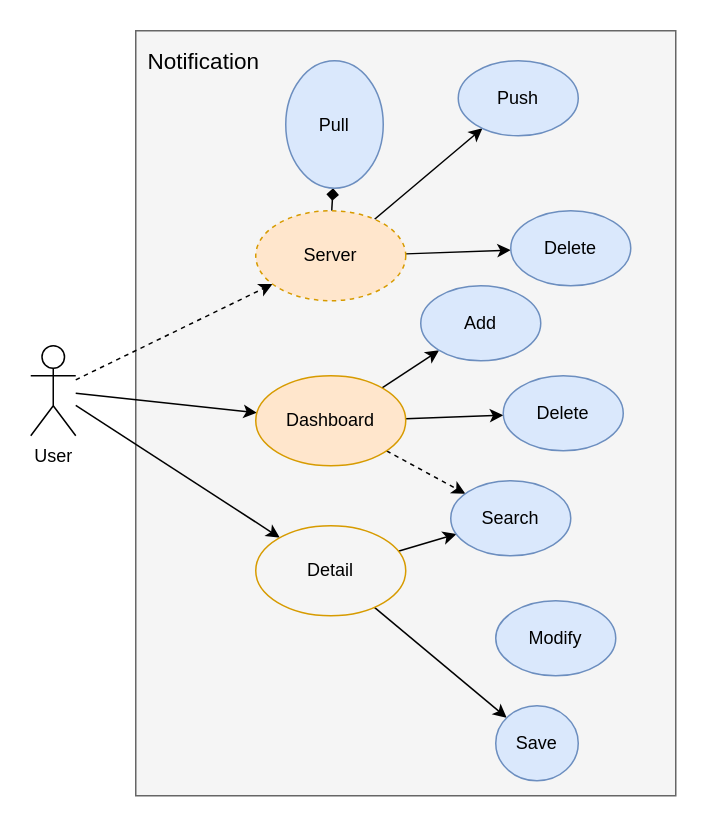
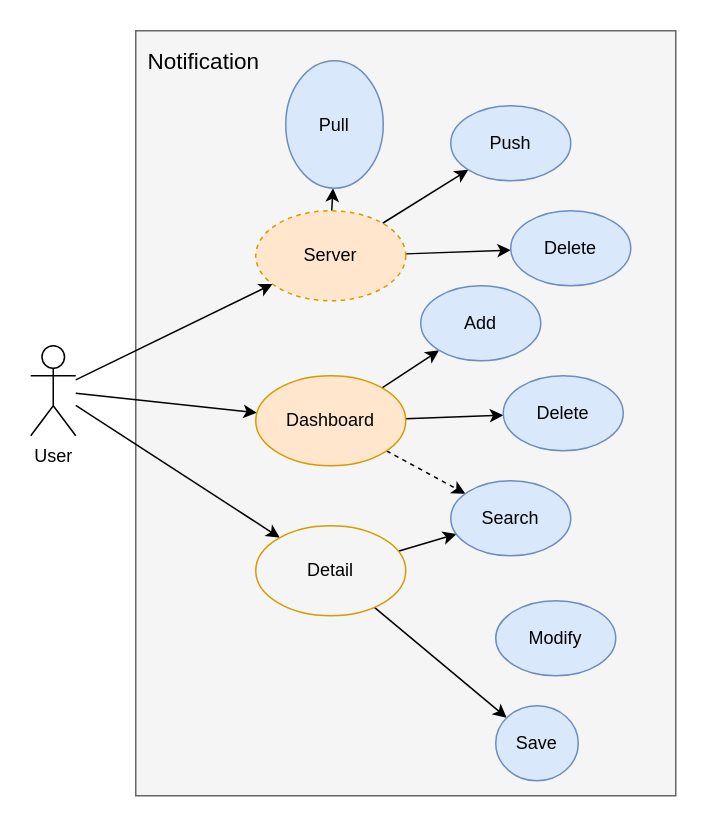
  <mxCell id="0" />
  <mxCell id="1" parent="0" />
  <mxCell id="2" value="" style="rounded=0;whiteSpace=wrap;html=1;fillColor=#f5f5f5;fontColor=#333333;strokeColor=#666666;" vertex="1" parent="1"><mxGeometry x="90" y="20" width="360" height="510" as="geometry" /></mxCell>
  <mxCell id="3" style="edgeStyle=none;rounded=0;orthogonalLoop=1;jettySize=auto;html=1;" edge="1" parent="1" source="6" target="10"><mxGeometry relative="1" as="geometry" /></mxCell>
  <mxCell id="4" style="edgeStyle=none;rounded=0;orthogonalLoop=1;jettySize=auto;html=1;" edge="1" parent="1" source="6" target="13"><mxGeometry relative="1" as="geometry" /></mxCell>
- <mxCell id="5" style="edgeStyle=none;rounded=0;orthogonalLoop=1;jettySize=auto;html=1;dashed=1;" edge="1" parent="1" source="6" target="22"><mxGeometry relative="1" as="geometry" /></mxCell>
+ <mxCell id="5" style="edgeStyle=none;rounded=0;orthogonalLoop=1;jettySize=auto;html=1;" edge="1" parent="1" source="6" target="22"><mxGeometry relative="1" as="geometry" /></mxCell>
  <mxCell id="6" value="User" style="shape=umlActor;verticalLabelPosition=bottom;verticalAlign=top;html=1;outlineConnect=0;" vertex="1" parent="1"><mxGeometry x="20" y="230" width="30" height="60" as="geometry" /></mxCell>
  <mxCell id="7" style="edgeStyle=none;rounded=0;orthogonalLoop=1;jettySize=auto;html=1;" edge="1" parent="1" source="10" target="14"><mxGeometry relative="1" as="geometry" /></mxCell>
  <mxCell id="8" style="edgeStyle=none;rounded=0;orthogonalLoop=1;jettySize=auto;html=1;" edge="1" parent="1" source="10" target="15"><mxGeometry relative="1" as="geometry" /></mxCell>
  <mxCell id="9" style="edgeStyle=none;rounded=0;orthogonalLoop=1;jettySize=auto;html=1;dashed=1;" edge="1" parent="1" source="10" target="18"><mxGeometry relative="1" as="geometry" /></mxCell>
  <mxCell id="10" value="Dashboard" style="ellipse;whiteSpace=wrap;html=1;fillColor=#ffe6cc;strokeColor=#d79b00;" vertex="1" parent="1"><mxGeometry x="170" y="250" width="100" height="60" as="geometry" /></mxCell>
  <mxCell id="11" style="edgeStyle=none;rounded=0;orthogonalLoop=1;jettySize=auto;html=1;" edge="1" parent="1" source="13" target="18"><mxGeometry relative="1" as="geometry" /></mxCell>
  <mxCell id="12" style="edgeStyle=none;rounded=0;orthogonalLoop=1;jettySize=auto;html=1;" edge="1" parent="1" source="13" target="16"><mxGeometry relative="1" as="geometry" /></mxCell>
  <mxCell id="13" value="Detail" style="ellipse;whiteSpace=wrap;html=1;fillColor=#f5f5f5;strokeColor=#d79b00;" vertex="1" parent="1"><mxGeometry x="170" y="350" width="100" height="60" as="geometry" /></mxCell>
  <mxCell id="14" value="Add" style="ellipse;whiteSpace=wrap;html=1;fillColor=#dae8fc;strokeColor=#6c8ebf;" vertex="1" parent="1"><mxGeometry x="280" y="190" width="80" height="50" as="geometry" /></mxCell>
  <mxCell id="15" value="Delete" style="ellipse;whiteSpace=wrap;html=1;fillColor=#dae8fc;strokeColor=#6c8ebf;" vertex="1" parent="1"><mxGeometry x="335" y="250" width="80" height="50" as="geometry" /></mxCell>
  <mxCell id="16" value="Save" style="ellipse;whiteSpace=wrap;html=1;fillColor=#dae8fc;strokeColor=#6c8ebf;" vertex="1" parent="1"><mxGeometry x="330" y="470" width="55" height="50" as="geometry" /></mxCell>
  <mxCell id="17" value="Modify" style="ellipse;whiteSpace=wrap;html=1;fillColor=#dae8fc;strokeColor=#6c8ebf;" vertex="1" parent="1"><mxGeometry x="330" y="400" width="80" height="50" as="geometry" /></mxCell>
  <mxCell id="18" value="Search" style="ellipse;whiteSpace=wrap;html=1;fillColor=#dae8fc;strokeColor=#6c8ebf;" vertex="1" parent="1"><mxGeometry x="300" y="320" width="80" height="50" as="geometry" /></mxCell>
- <mxCell id="19" style="edgeStyle=none;rounded=0;orthogonalLoop=1;jettySize=auto;html=1;endArrow=diamond;" edge="1" parent="1" source="22" target="23"><mxGeometry relative="1" as="geometry" /></mxCell>
+ <mxCell id="19" style="edgeStyle=none;rounded=0;orthogonalLoop=1;jettySize=auto;html=1;" edge="1" parent="1" source="22" target="23"><mxGeometry relative="1" as="geometry" /></mxCell>
  <mxCell id="20" style="edgeStyle=none;rounded=0;orthogonalLoop=1;jettySize=auto;html=1;" edge="1" parent="1" source="22" target="24"><mxGeometry relative="1" as="geometry" /></mxCell>
  <mxCell id="21" style="edgeStyle=none;rounded=0;orthogonalLoop=1;jettySize=auto;html=1;" edge="1" parent="1" source="22" target="25"><mxGeometry relative="1" as="geometry" /></mxCell>
  <mxCell id="22" value="Server" style="ellipse;whiteSpace=wrap;html=1;fillColor=#ffe6cc;strokeColor=#d79b00;dashed=1;" vertex="1" parent="1"><mxGeometry x="170" y="140" width="100" height="60" as="geometry" /></mxCell>
  <mxCell id="23" value="Pull" style="ellipse;whiteSpace=wrap;html=1;fillColor=#dae8fc;strokeColor=#6c8ebf;" vertex="1" parent="1"><mxGeometry x="190" y="40" width="65" height="85" as="geometry" /></mxCell>
- <mxCell id="24" value="Push" style="ellipse;whiteSpace=wrap;html=1;fillColor=#dae8fc;strokeColor=#6c8ebf;" vertex="1" parent="1"><mxGeometry x="305" y="40" width="80" height="50" as="geometry" /></mxCell>
+ <mxCell id="24" value="Push" style="ellipse;whiteSpace=wrap;html=1;fillColor=#dae8fc;strokeColor=#6c8ebf;" vertex="1" parent="1"><mxGeometry x="300" y="70" width="80" height="50" as="geometry" /></mxCell>
  <mxCell id="25" value="Delete" style="ellipse;whiteSpace=wrap;html=1;fillColor=#dae8fc;strokeColor=#6c8ebf;" vertex="1" parent="1"><mxGeometry x="340" y="140" width="80" height="50" as="geometry" /></mxCell>
  <mxCell id="26" value="Notification" style="text;html=1;align=center;verticalAlign=middle;resizable=0;points=[];autosize=1;strokeColor=none;fillColor=none;fontSize=15;" vertex="1" parent="1"><mxGeometry x="90" y="30" width="90" height="20" as="geometry" /></mxCell>
